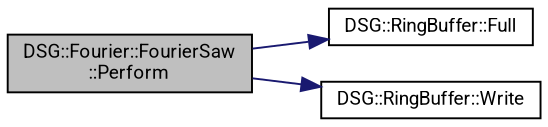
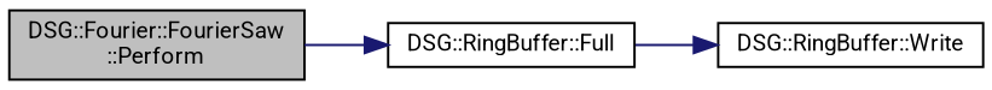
  digraph {
    fontname=Roboto
    rankdir=LR
    node [color=black fillcolor=white fontname=Roboto fontsize=10 shape=record style=filled]
    edge [color=midnightblue fontname=Roboto fontsize=10 labelfontname=Helvetica labelfontsize=10 style=solid]
    n1 [fillcolor=grey75 fontcolor=black height=0.2 label="DSG::Fourier::FourierSaw\l::Perform" width=0.4]
    n2 [height=0.2 label="DSG::RingBuffer::Full" width=0.4]
    n3 [height=0.2 label="DSG::RingBuffer::Write" width=0.4]
    n1 -> n2
-   n1 -> n3
+   n2 -> n3
  }
